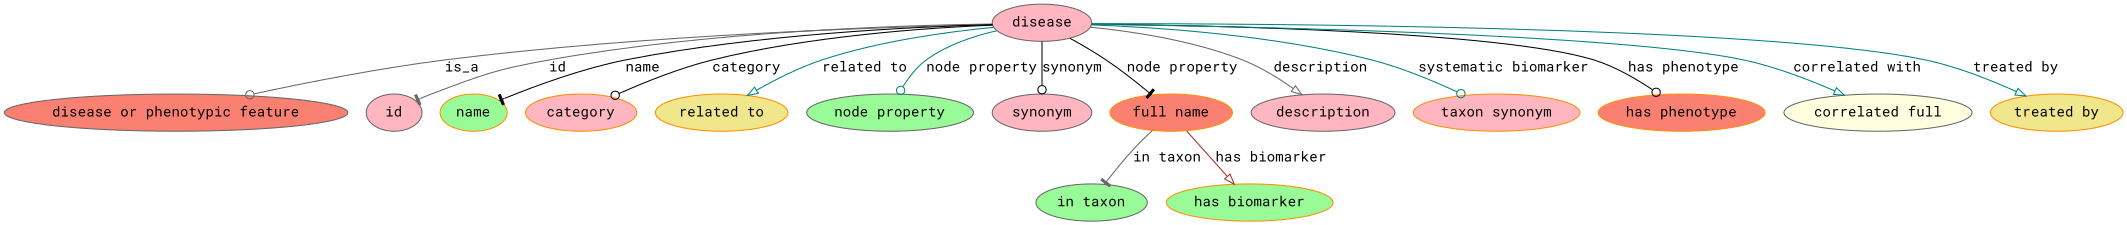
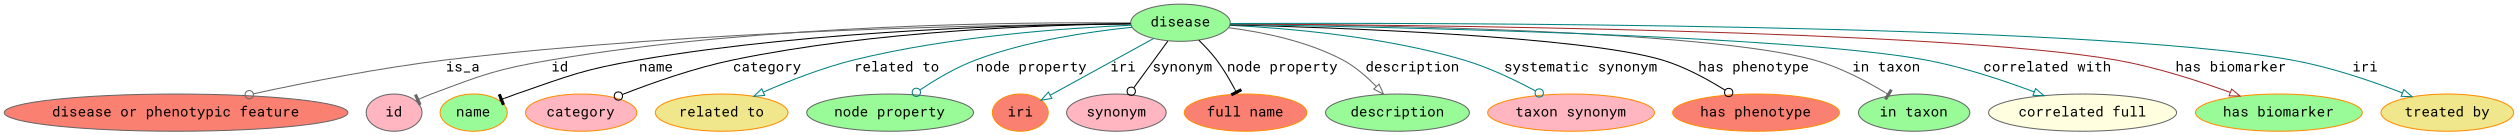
  digraph {
    fontname="Roboto Mono"
    node [color=darkorange fillcolor=lightpink fontname="Roboto Mono" style=filled]
    edge [arrowhead=odot color=teal fontname="Roboto Mono" style=solid]
-   n1 [color=gray40 height=0.5 label=disease width=0.99011]
+   n1 [color=gray40 fillcolor=palegreen height=0.5 label=disease width=0.99011]
    "disease or phenotypic feature" [color=gray40 fillcolor=salmon height=0.5 width=3.1523]
    id [color=gray40 height=0.5 width=0.75]
    name [fillcolor=palegreen height=0.5 width=0.75]
    category [height=0.5 width=0.75]
    "related to" [fillcolor=khaki height=0.5 width=0.75]
    "node property" [color=gray40 fillcolor=palegreen height=0.5 width=0.75]
+   iri [fillcolor=salmon height=0.5 width=0.75]
    synonym [color=gray40 height=0.5 width=0.75]
    "full name" [fillcolor=salmon height=0.5 width=0.75]
-   description [color=gray40 height=0.5 width=0.75]
+   description [color=gray40 fillcolor=palegreen height=0.5 width=0.75]
    n12 [height=0.5 label="taxon synonym" width=0.75]
    "has phenotype" [fillcolor=salmon height=0.5 width=0.75]
    "in taxon" [color=gray40 fillcolor=palegreen height=0.5 width=0.75]
    n15 [color=gray40 fillcolor=lightyellow height=0.5 label="correlated full" width=0.75]
    "has biomarker" [fillcolor=palegreen height=0.5 width=0.75]
    "treated by" [fillcolor=khaki height=0.5 width=0.75]
    n1 -> "disease or phenotypic feature" [color=gray40 label=is_a style=""]
    n1 -> id [arrowhead=tee color=gray40 label=id]
    n1 -> name [arrowhead=tee color=black label=name]
    n1 -> category [color=black label=category]
    n1 -> "related to" [arrowhead=onormal label="related to"]
    n1 -> "node property" [label="node property"]
+   n1 -> iri [arrowhead=onormal label=iri]
    n1 -> synonym [color=black label=synonym]
    n1 -> "full name" [arrowhead=tee color=black label="node property"]
    n1 -> description [arrowhead=onormal color=gray40 label=description]
-   n1 -> n12 [label="systematic biomarker"]
+   n1 -> n12 [label="systematic synonym"]
    n1 -> "has phenotype" [color=black label="has phenotype"]
-   "full name" -> "in taxon" [arrowhead=tee color=gray40 label="in taxon"]
+   n1 -> "in taxon" [arrowhead=tee color=gray40 label="in taxon"]
    n1 -> n15 [arrowhead=onormal label="correlated with"]
-   "full name" -> "has biomarker" [arrowhead=onormal color=brown label="has biomarker"]
-   n1 -> "treated by" [arrowhead=onormal label="treated by"]
+   n1 -> "has biomarker" [arrowhead=onormal color=brown label="has biomarker"]
+   n1 -> "treated by" [arrowhead=onormal label=iri]
  }
